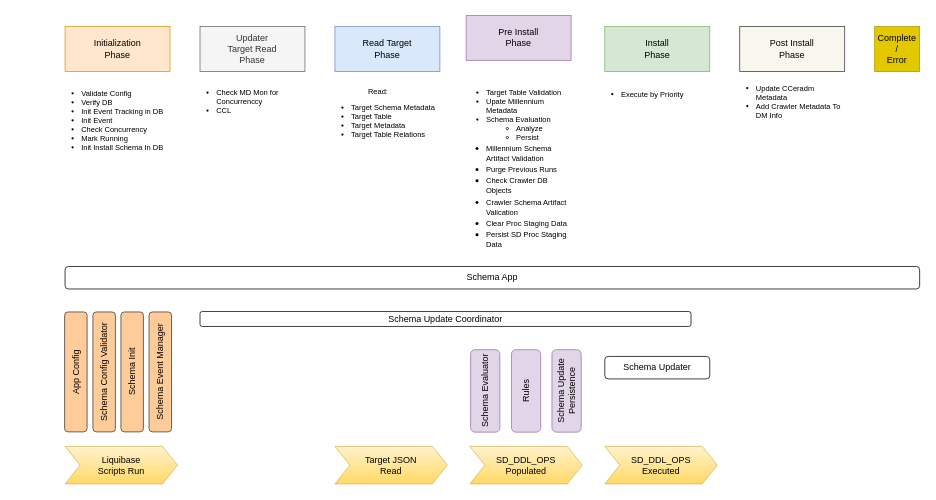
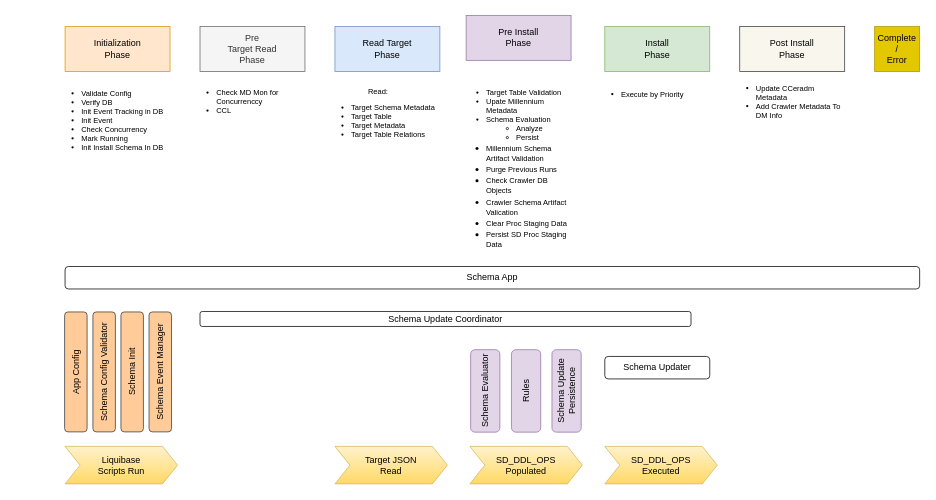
  <mxCell id="0" />
  <mxCell id="1" parent="0" />
  <mxCell id="2" value="Initialization&lt;br&gt;Phase" style="rounded=0;whiteSpace=wrap;html=1;fillColor=#ffe6cc;strokeColor=#d79b00;" vertex="1" parent="1"><mxGeometry x="86" y="35" width="140" height="60" as="geometry" /></mxCell>
- <mxCell id="3" value="Updater&lt;br&gt;Target Read&lt;br&gt;Phase" style="rounded=0;whiteSpace=wrap;html=1;fillColor=#f5f5f5;fontColor=#333333;strokeColor=#666666;" vertex="1" parent="1"><mxGeometry x="266" y="35" width="140" height="60" as="geometry" /></mxCell>
+ <mxCell id="3" value="Pre&lt;br&gt;Target Read&lt;br&gt;Phase" style="rounded=0;whiteSpace=wrap;html=1;fillColor=#f5f5f5;fontColor=#333333;strokeColor=#666666;" vertex="1" parent="1"><mxGeometry x="266" y="35" width="140" height="60" as="geometry" /></mxCell>
  <mxCell id="4" value="Read Target&lt;br&gt;Phase" style="rounded=0;whiteSpace=wrap;html=1;fillColor=#dae8fc;strokeColor=#6c8ebf;" vertex="1" parent="1"><mxGeometry x="446" y="35" width="140" height="60" as="geometry" /></mxCell>
  <mxCell id="5" value="Pre Install&lt;br&gt;Phase" style="rounded=0;whiteSpace=wrap;html=1;fillColor=#e1d5e7;strokeColor=#9673a6;" vertex="1" parent="1"><mxGeometry x="621" y="20" width="140" height="60" as="geometry" /></mxCell>
  <mxCell id="6" value="Install&lt;br&gt;Phase" style="rounded=0;whiteSpace=wrap;html=1;fillColor=#d5e8d4;strokeColor=#82b366;" vertex="1" parent="1"><mxGeometry x="806" y="35" width="140" height="60" as="geometry" /></mxCell>
  <mxCell id="7" value="Post Install&lt;br&gt;Phase" style="rounded=0;whiteSpace=wrap;html=1;fillColor=#f9f7ed;strokeColor=#36393d;" vertex="1" parent="1"><mxGeometry x="986" y="35" width="140" height="60" as="geometry" /></mxCell>
  <mxCell id="8" value="&lt;div style=&quot;font-size: 10px&quot;&gt;&lt;ul&gt;&lt;li&gt;&lt;span&gt;Validate Config&lt;/span&gt;&lt;/li&gt;&lt;li&gt;&lt;span&gt;Verify DB&lt;/span&gt;&lt;/li&gt;&lt;li&gt;&lt;span&gt;Init Event Tracking in DB&lt;/span&gt;&lt;/li&gt;&lt;li&gt;&lt;span&gt;Init Event&lt;/span&gt;&lt;/li&gt;&lt;li&gt;&lt;span&gt;Check Concurrency&lt;/span&gt;&lt;/li&gt;&lt;li&gt;&lt;span&gt;Mark Running&lt;/span&gt;&lt;/li&gt;&lt;li&gt;&lt;span&gt;Init Install Schema In DB&lt;/span&gt;&lt;/li&gt;&lt;/ul&gt;&lt;/div&gt;" style="text;html=1;strokeColor=none;fillColor=none;align=left;verticalAlign=middle;whiteSpace=wrap;rounded=0;" vertex="1" parent="1"><mxGeometry y="115" width="160" height="90" as="geometry" x="66" /></mxCell>
  <mxCell id="9" value="&lt;div style=&quot;font-size: 10px&quot;&gt;&lt;ul&gt;&lt;li&gt;Check MD Mon for Concurrenccy&lt;/li&gt;&lt;li&gt;CCL&lt;/li&gt;&lt;/ul&gt;&lt;/div&gt;" style="text;html=1;strokeColor=none;fillColor=none;align=left;verticalAlign=middle;whiteSpace=wrap;rounded=0;" vertex="1" parent="1"><mxGeometry x="246" y="115" width="160" height="40" as="geometry" /></mxCell>
  <mxCell id="10" value="&lt;div style=&quot;font-size: 10px&quot;&gt;&lt;div style=&quot;text-align: center&quot;&gt;&lt;span&gt;Read:&lt;/span&gt;&lt;/div&gt;&lt;ul&gt;&lt;li&gt;Target Schema Metadata&lt;/li&gt;&lt;li&gt;Target Table&lt;/li&gt;&lt;li&gt;Target Metadata&lt;/li&gt;&lt;li&gt;Target Table Relations&lt;/li&gt;&lt;/ul&gt;&lt;/div&gt;" style="text;html=1;strokeColor=none;fillColor=none;align=left;verticalAlign=middle;whiteSpace=wrap;rounded=0;" vertex="1" parent="1"><mxGeometry x="426" y="115" width="160" height="80" as="geometry" /></mxCell>
  <mxCell id="11" value="&lt;div&gt;&lt;ul&gt;&lt;li style=&quot;font-size: 10px&quot;&gt;Target Table Validation&lt;/li&gt;&lt;li style=&quot;font-size: 10px&quot;&gt;Upate Millennium Metadata&lt;/li&gt;&lt;li style=&quot;font-size: 10px&quot;&gt;Schema Evaluation&lt;/li&gt;&lt;ul style=&quot;font-size: 10px&quot;&gt;&lt;li&gt;Analyze&lt;/li&gt;&lt;li&gt;Persist&lt;/li&gt;&lt;/ul&gt;&lt;li&gt;&lt;span style=&quot;font-size: 10px&quot;&gt;Millennium Schema Artifact Validation&lt;/span&gt;&lt;/li&gt;&lt;li&gt;&lt;span style=&quot;font-size: 10px&quot;&gt;Purge Previous Runs&lt;/span&gt;&lt;/li&gt;&lt;li&gt;&lt;span style=&quot;font-size: 10px&quot;&gt;Check Crawler DB Objects&lt;/span&gt;&lt;/li&gt;&lt;li&gt;&lt;span style=&quot;font-size: 10px&quot;&gt;Crawler Schema Artifact Valication&lt;/span&gt;&lt;/li&gt;&lt;li&gt;&lt;span style=&quot;font-size: 10px&quot;&gt;Clear Proc Staging Data&lt;/span&gt;&lt;/li&gt;&lt;li&gt;&lt;span style=&quot;font-size: 10px&quot;&gt;Persist SD Proc Staging Data&lt;/span&gt;&lt;/li&gt;&lt;/ul&gt;&lt;/div&gt;" style="text;html=1;strokeColor=none;fillColor=none;align=left;verticalAlign=middle;whiteSpace=wrap;rounded=0;" vertex="1" parent="1"><mxGeometry x="606" y="115" width="160" height="220" as="geometry" /></mxCell>
  <mxCell id="12" value="&lt;div style=&quot;font-size: 10px&quot;&gt;&lt;ul&gt;&lt;li&gt;Execute by Priority&lt;/li&gt;&lt;/ul&gt;&lt;/div&gt;" style="text;html=1;strokeColor=none;fillColor=none;align=left;verticalAlign=middle;whiteSpace=wrap;rounded=0;" vertex="1" parent="1"><mxGeometry x="786" y="115" width="160" height="20" as="geometry" /></mxCell>
  <mxCell id="13" value="&lt;div style=&quot;font-size: 10px&quot;&gt;&lt;ul&gt;&lt;li&gt;Update CCeradm Metadata&lt;/li&gt;&lt;li&gt;Add Crawler Metadata To DM Info&lt;/li&gt;&lt;/ul&gt;&lt;/div&gt;" style="text;html=1;strokeColor=none;fillColor=none;align=left;verticalAlign=middle;whiteSpace=wrap;rounded=0;" vertex="1" parent="1"><mxGeometry x="966" y="115" width="160" height="40" as="geometry" /></mxCell>
  <mxCell id="14" value="&lt;font style=&quot;font-size: 12px&quot;&gt;Schema App&lt;/font&gt;" style="rounded=1;whiteSpace=wrap;html=1;fontSize=10;align=center;" vertex="1" parent="1"><mxGeometry x="86" y="355" width="1140" height="30" as="geometry" /></mxCell>
  <mxCell id="15" value="App Config" style="rounded=1;whiteSpace=wrap;html=1;fontSize=12;align=center;rotation=-90;fillColor=#ffcc99;strokeColor=#36393d;" vertex="1" parent="1"><mxGeometry x="20.38" y="480.63" width="160" height="30" as="geometry" /></mxCell>
  <mxCell id="16" value="Schema Config Validator" style="rounded=1;whiteSpace=wrap;html=1;fontSize=12;align=center;rotation=-90;fillColor=#ffcc99;strokeColor=#36393d;" vertex="1" parent="1"><mxGeometry x="58.13" y="480.63" width="160" height="30" as="geometry" /></mxCell>
  <mxCell id="17" value="Schema Init" style="rounded=1;whiteSpace=wrap;html=1;fontSize=12;align=center;rotation=-90;fillColor=#ffcc99;strokeColor=#36393d;" vertex="1" parent="1"><mxGeometry x="95.5" y="480.63" width="160" height="30" as="geometry" /></mxCell>
  <mxCell id="18" value="Schema Event Manager" style="rounded=1;whiteSpace=wrap;html=1;fontSize=12;align=center;rotation=-90;fillColor=#ffcc99;strokeColor=#36393d;" vertex="1" parent="1"><mxGeometry x="133" y="480.63" width="160" height="30" as="geometry" /></mxCell>
  <mxCell id="19" value="Complete&lt;br&gt;/&lt;br&gt;Error" style="rounded=0;whiteSpace=wrap;html=1;fillColor=#e3c800;fontColor=#000000;strokeColor=#B09500;" vertex="1" parent="1"><mxGeometry x="1166" y="35" width="60" height="60" as="geometry" /></mxCell>
  <mxCell id="20" value="Schema Update Coordinator" style="rounded=1;whiteSpace=wrap;html=1;fontSize=12;align=center;" vertex="1" parent="1"><mxGeometry x="266" y="415" width="655" height="20" as="geometry" /></mxCell>
  <mxCell id="21" value="Schema Updater" style="rounded=1;whiteSpace=wrap;html=1;fontSize=12;align=center;" vertex="1" parent="1"><mxGeometry x="806" y="475" width="140" height="30" as="geometry" /></mxCell>
  <mxCell id="22" value="Schema Evaluator" style="rounded=1;whiteSpace=wrap;html=1;fontSize=12;align=center;rotation=-90;fillColor=#e1d5e7;strokeColor=#9673a6;" vertex="1" parent="1"><mxGeometry x="591.5" y="501.5" width="110" height="39" as="geometry" /></mxCell>
  <mxCell id="23" value="Rules" style="rounded=1;whiteSpace=wrap;html=1;fontSize=12;align=center;rotation=-90;fillColor=#e1d5e7;strokeColor=#9673a6;" vertex="1" parent="1"><mxGeometry x="646" y="501.5" width="110" height="39" as="geometry" /></mxCell>
  <mxCell id="24" value="Schema Update Persistence" style="rounded=1;whiteSpace=wrap;html=1;fontSize=12;align=center;rotation=-90;fillColor=#e1d5e7;strokeColor=#9673a6;" vertex="1" parent="1"><mxGeometry x="700" y="501.5" width="110" height="39" as="geometry" /></mxCell>
  <mxCell id="25" value="SD_DDL_OPS&lt;br&gt;Populated" style="shape=step;perimeter=stepPerimeter;whiteSpace=wrap;html=1;fixedSize=1;fontSize=12;align=center;fillColor=#fff2cc;strokeColor=#d6b656;gradientColor=#ffd966;" vertex="1" parent="1"><mxGeometry x="626" y="595" width="150" height="50" as="geometry" /></mxCell>
  <mxCell id="26" value="SD_DDL_OPS&lt;br&gt;Executed" style="shape=step;perimeter=stepPerimeter;whiteSpace=wrap;html=1;fixedSize=1;fontSize=12;align=center;fillColor=#fff2cc;strokeColor=#d6b656;gradientColor=#ffd966;" vertex="1" parent="1"><mxGeometry x="806" y="595" width="150" height="50" as="geometry" /></mxCell>
  <mxCell id="27" value="Liquibase&lt;br&gt;Scripts Run" style="shape=step;perimeter=stepPerimeter;whiteSpace=wrap;html=1;fixedSize=1;fontSize=12;align=center;fillColor=#fff2cc;strokeColor=#d6b656;gradientColor=#ffd966;" vertex="1" parent="1"><mxGeometry x="86" y="595" width="150" height="50" as="geometry" /></mxCell>
  <mxCell id="28" value="Target JSON&lt;br&gt;Read" style="shape=step;perimeter=stepPerimeter;whiteSpace=wrap;html=1;fixedSize=1;fontSize=12;align=center;fillColor=#fff2cc;strokeColor=#d6b656;gradientColor=#ffd966;" vertex="1" parent="1"><mxGeometry x="446" y="595" width="150" height="50" as="geometry" /></mxCell>
